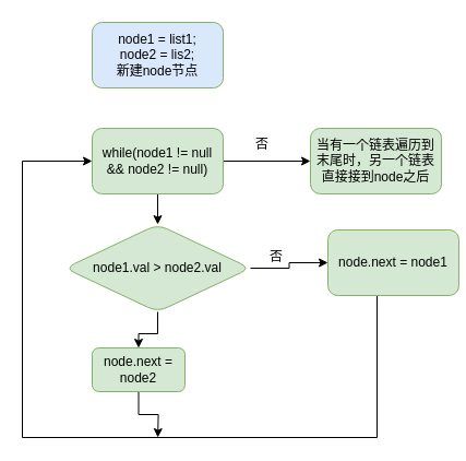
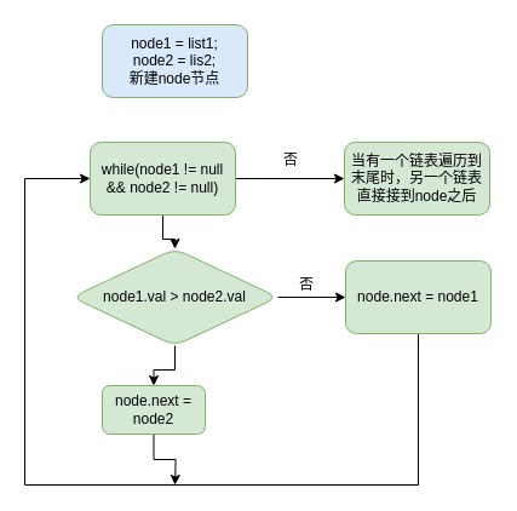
  <mxCell id="0" />
  <mxCell id="1" parent="0" />
  <mxCell id="2" value="node1 = list1;&lt;br&gt;node2 = lis2;&lt;br&gt;新建node节点" style="rounded=1;whiteSpace=wrap;html=1;fillColor=#dae8fc;strokeColor=#82b366;" vertex="1" parent="1"><mxGeometry x="84" y="20" width="120" height="60" as="geometry" /></mxCell>
  <mxCell id="3" value="" style="edgeStyle=orthogonalEdgeStyle;rounded=0;orthogonalLoop=1;jettySize=auto;html=1;" edge="1" parent="1" source="5" target="6"><mxGeometry relative="1" as="geometry" /></mxCell>
  <mxCell id="4" value="" style="edgeStyle=orthogonalEdgeStyle;rounded=0;orthogonalLoop=1;jettySize=auto;html=1;entryX=0.5;entryY=0;entryDx=0;entryDy=0;" edge="1" parent="1" source="5" target="10"><mxGeometry relative="1" as="geometry"><mxPoint x="144" y="220" as="targetPoint" /></mxGeometry></mxCell>
- <mxCell id="5" value="while(node1 != null &amp;amp;&amp;amp; node2 != null)" style="rounded=1;whiteSpace=wrap;html=1;fillColor=#d5e8d4;strokeColor=#82b366;" vertex="1" parent="1"><mxGeometry x="84" y="117" width="120" height="60" as="geometry" /></mxCell>
+ <mxCell id="5" value="while(node1 != null &amp;amp;&amp;amp; node2 != null)" style="rounded=1;whiteSpace=wrap;html=1;fillColor=#d5e8d4;strokeColor=#82b366;" vertex="1" parent="1"><mxGeometry x="74" y="117" width="120" height="60" as="geometry" /></mxCell>
  <mxCell id="6" value="当有一个链表遍历到末尾时，另一个链表直接接到node之后" style="rounded=1;whiteSpace=wrap;html=1;fillColor=#d5e8d4;strokeColor=#82b366;" vertex="1" parent="1"><mxGeometry x="284" y="117" width="120" height="60" as="geometry" /></mxCell>
  <mxCell id="7" value="否" style="text;html=1;strokeColor=none;fillColor=none;align=center;verticalAlign=middle;whiteSpace=wrap;rounded=0;" vertex="1" parent="1"><mxGeometry x="210" y="117" width="60" height="30" as="geometry" /></mxCell>
  <mxCell id="8" value="" style="edgeStyle=orthogonalEdgeStyle;rounded=0;orthogonalLoop=1;jettySize=auto;html=1;" edge="1" parent="1" source="10" target="12"><mxGeometry relative="1" as="geometry" /></mxCell>
  <mxCell id="9" value="" style="edgeStyle=orthogonalEdgeStyle;rounded=0;orthogonalLoop=1;jettySize=auto;html=1;" edge="1" parent="1" source="10" target="14"><mxGeometry relative="1" as="geometry" /></mxCell>
  <mxCell id="10" value="node1.val &amp;gt; node2.val" style="rhombus;whiteSpace=wrap;html=1;fillColor=#d5e8d4;strokeColor=#82b366;rounded=1;" vertex="1" parent="1"><mxGeometry x="59" y="205" width="170" height="80" as="geometry" /></mxCell>
  <mxCell id="11" style="edgeStyle=orthogonalEdgeStyle;rounded=0;orthogonalLoop=1;jettySize=auto;html=1;exitX=0.5;exitY=1;exitDx=0;exitDy=0;" edge="1" parent="1" source="12"><mxGeometry relative="1" as="geometry"><mxPoint x="144.103" y="400" as="targetPoint" /></mxGeometry></mxCell>
  <mxCell id="12" value="node.next = node2" style="whiteSpace=wrap;html=1;fillColor=#d5e8d4;strokeColor=#82b366;rounded=1;" vertex="1" parent="1"><mxGeometry x="84" y="318" width="85" height="40" as="geometry" /></mxCell>
  <mxCell id="13" style="edgeStyle=orthogonalEdgeStyle;rounded=0;orthogonalLoop=1;jettySize=auto;html=1;exitX=0.5;exitY=1;exitDx=0;exitDy=0;entryX=0;entryY=0.5;entryDx=0;entryDy=0;" edge="1" parent="1" source="14" target="5"><mxGeometry relative="1" as="geometry"><Array as="points"><mxPoint x="345" y="400" /><mxPoint x="20" y="400" /><mxPoint x="20" y="147" /></Array></mxGeometry></mxCell>
- <mxCell id="14" value="&lt;span&gt;node.next = node1&lt;/span&gt;" style="whiteSpace=wrap;html=1;fillColor=#d5e8d4;strokeColor=#82b366;rounded=1;" vertex="1" parent="1"><mxGeometry x="300" y="210" width="120" height="60" as="geometry" /></mxCell>
+ <mxCell id="14" value="&lt;span&gt;node.next = node1&lt;/span&gt;" style="whiteSpace=wrap;html=1;fillColor=#d5e8d4;strokeColor=#82b366;rounded=1;" vertex="1" parent="1"><mxGeometry x="285" y="215" width="120" height="60" as="geometry" /></mxCell>
  <mxCell id="15" value="否" style="text;html=1;strokeColor=none;fillColor=none;align=center;verticalAlign=middle;whiteSpace=wrap;rounded=0;" vertex="1" parent="1"><mxGeometry x="223" y="220" width="60" height="30" as="geometry" /></mxCell>
